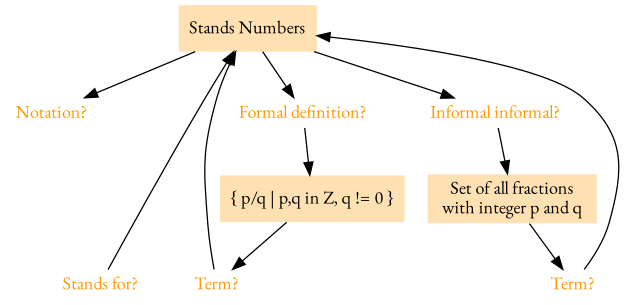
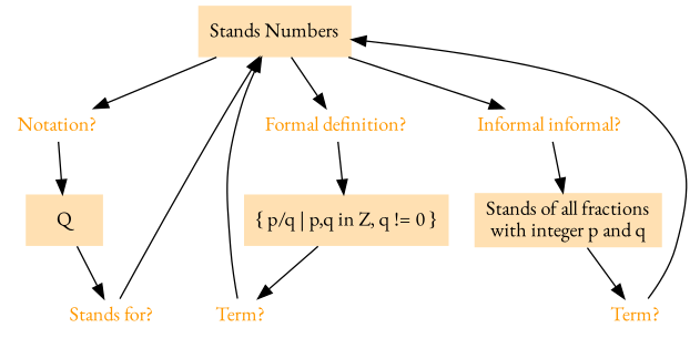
  digraph {
    fontname="EB Garamond"
    rankdir=TB
    node [fontname="EB Garamond" shape=none fontcolor="#ff9800"]
    edge [fontname="EB Garamond"]
    n1 [fillcolor="#ffe0b2" label="Stands Numbers" shape=plaintext style=filled fontcolor=""]
-   n3 [fillcolor="#ffe0b2" label="Set of all fractions\nwith integer p and q" shape=plaintext style=filled fontcolor=""]
+   n2 [fillcolor="#ffe0b2" label=Q shape=plaintext style=filled fontcolor=""]
+   n3 [fillcolor="#ffe0b2" label="Stands of all fractions\nwith integer p and q" shape=plaintext style=filled fontcolor=""]
    n4 [fillcolor="#ffe0b2" label="{ p/q | p,q in Z, q != 0 }" shape=plaintext style=filled fontcolor=""]
    n5 [height=0.1 label="Notation?"]
    n6 [height=0.1 label="Stands for?"]
    n7 [height=0.1 label="Formal definition?"]
    n8 [height=0.1 label="Informal informal?"]
    n9 [height=0.1 label="Term?"]
    n10 [height=0.1 label="Term?"]
    subgraph sub_1 {
      n1
+     n2
      n3
      n4
    }
    subgraph sub_2 {
      n5
      n6
      n7
      n8
      n9
      n10
    }
    n1 -> n5
    n1 -> n7
    n1 -> n8
+   n2 -> n6
    n3 -> n10
    n4 -> n9
+   n5 -> n2
    n6 -> n1
    n7 -> n4
    n8 -> n3
    n9 -> n1
    n10 -> n1
  }
